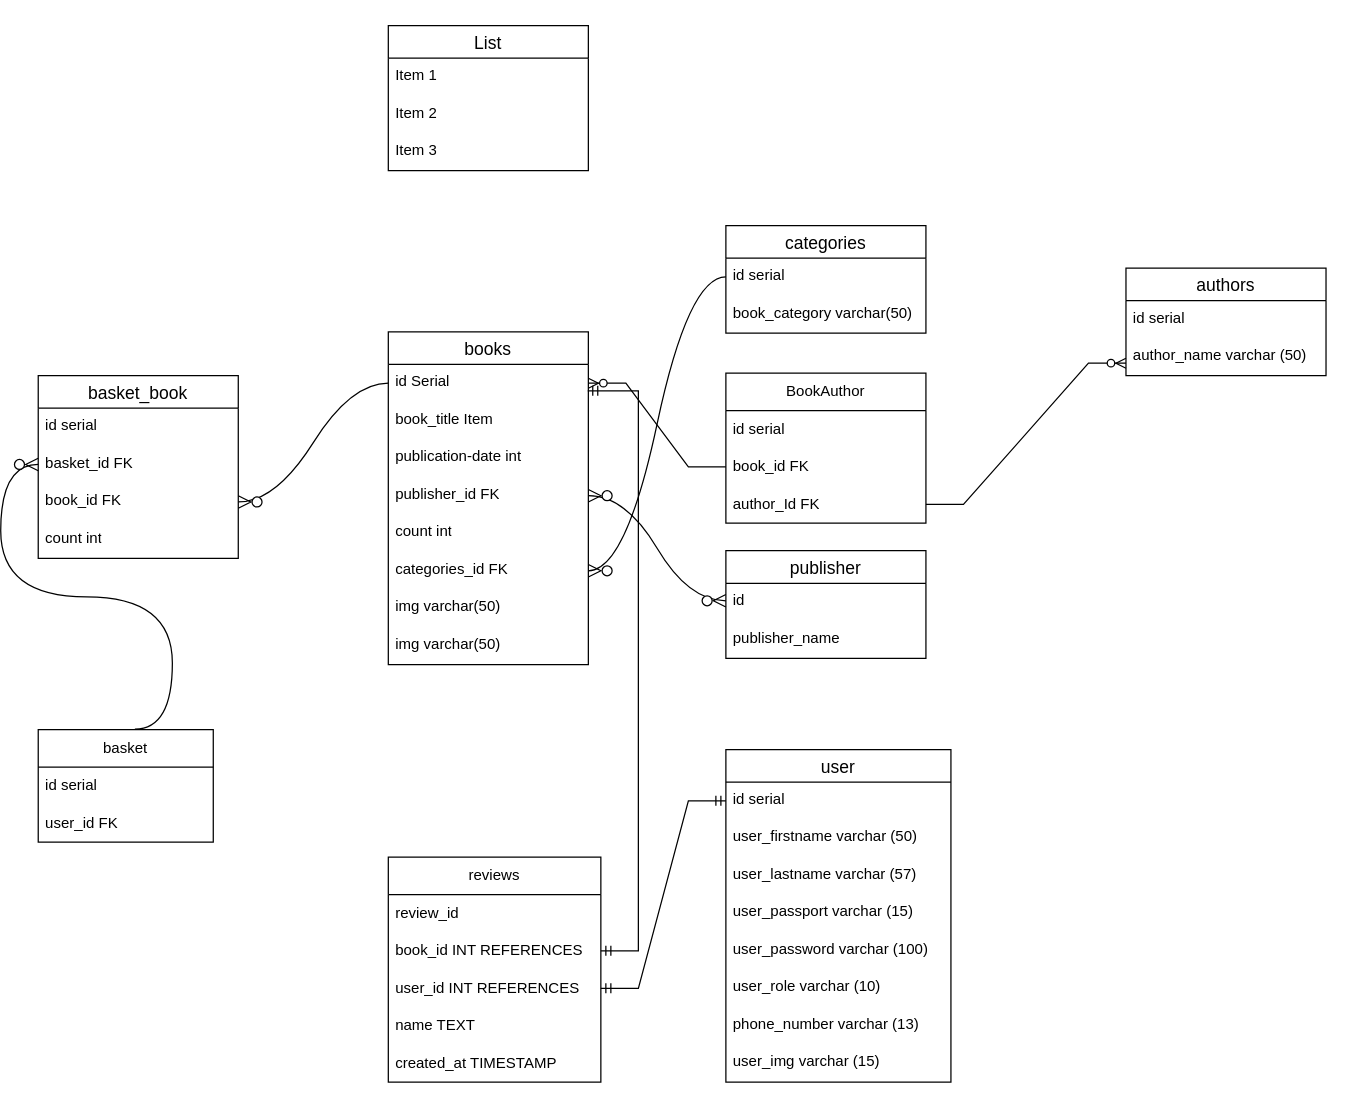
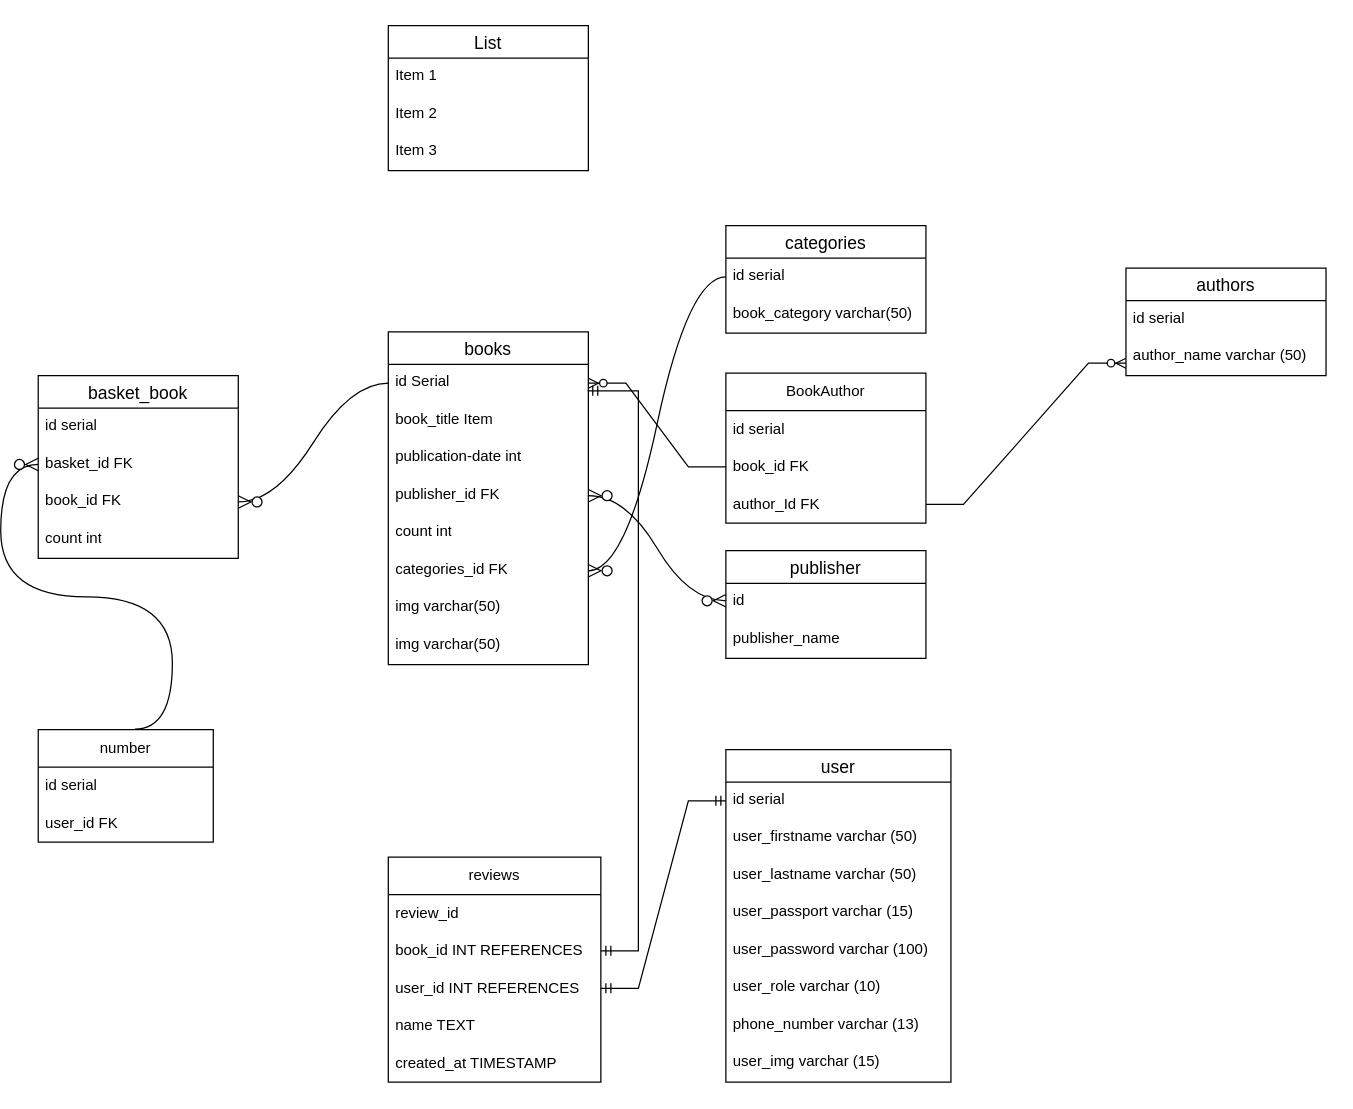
  <mxCell id="0" />
  <mxCell id="1" parent="0" />
  <mxCell id="2" value="books" style="swimlane;fontStyle=0;childLayout=stackLayout;horizontal=1;startSize=26;horizontalStack=0;resizeParent=1;resizeParentMax=0;resizeLast=0;collapsible=1;marginBottom=0;align=center;fontSize=14;" parent="1" vertex="1"><mxGeometry x="300" y="265" width="160" height="266" as="geometry" /></mxCell>
  <mxCell id="3" value="id Serial" style="text;strokeColor=none;fillColor=none;spacingLeft=4;spacingRight=4;overflow=hidden;rotatable=0;points=[[0,0.5],[1,0.5]];portConstraint=eastwest;fontSize=12;whiteSpace=wrap;html=1;" parent="2" vertex="1"><mxGeometry y="26" width="160" height="30" as="geometry" /></mxCell>
  <mxCell id="4" value="book_title Item" style="text;strokeColor=none;fillColor=none;spacingLeft=4;spacingRight=4;overflow=hidden;rotatable=0;points=[[0,0.5],[1,0.5]];portConstraint=eastwest;fontSize=12;whiteSpace=wrap;html=1;" parent="2" vertex="1"><mxGeometry y="56" width="160" height="30" as="geometry" /></mxCell>
  <mxCell id="5" value="publication-date int" style="text;strokeColor=none;fillColor=none;spacingLeft=4;spacingRight=4;overflow=hidden;rotatable=0;points=[[0,0.5],[1,0.5]];portConstraint=eastwest;fontSize=12;whiteSpace=wrap;html=1;" parent="2" vertex="1"><mxGeometry y="86" width="160" height="30" as="geometry" /></mxCell>
  <mxCell id="6" style="edgeStyle=none;curved=1;rounded=0;orthogonalLoop=1;jettySize=auto;html=1;fontSize=12;startSize=8;endSize=8;" parent="2" edge="1"><mxGeometry relative="1" as="geometry"><mxPoint x="160" y="131" as="targetPoint" /><mxPoint x="160" y="131" as="sourcePoint" /></mxGeometry></mxCell>
  <mxCell id="7" value="publisher_id FK" style="text;strokeColor=none;fillColor=none;spacingLeft=4;spacingRight=4;overflow=hidden;rotatable=0;points=[[0,0.5],[1,0.5]];portConstraint=eastwest;fontSize=12;whiteSpace=wrap;html=1;" parent="2" vertex="1"><mxGeometry y="116" width="160" height="30" as="geometry" /></mxCell>
  <mxCell id="8" value="count int" style="text;strokeColor=none;fillColor=none;spacingLeft=4;spacingRight=4;overflow=hidden;rotatable=0;points=[[0,0.5],[1,0.5]];portConstraint=eastwest;fontSize=12;whiteSpace=wrap;html=1;" parent="2" vertex="1"><mxGeometry y="146" width="160" height="30" as="geometry" /></mxCell>
  <mxCell id="9" value="categories_id FK" style="text;strokeColor=none;fillColor=none;spacingLeft=4;spacingRight=4;overflow=hidden;rotatable=0;points=[[0,0.5],[1,0.5]];portConstraint=eastwest;fontSize=12;whiteSpace=wrap;html=1;" parent="2" vertex="1"><mxGeometry y="176" width="160" height="30" as="geometry" /></mxCell>
  <mxCell id="10" value="img varchar(50)" style="text;strokeColor=none;fillColor=none;spacingLeft=4;spacingRight=4;overflow=hidden;rotatable=0;points=[[0,0.5],[1,0.5]];portConstraint=eastwest;fontSize=12;whiteSpace=wrap;html=1;" parent="2" vertex="1"><mxGeometry y="206" width="160" height="30" as="geometry" /></mxCell>
  <mxCell id="11" value="img varchar(50)" style="text;strokeColor=none;fillColor=none;spacingLeft=4;spacingRight=4;overflow=hidden;rotatable=0;points=[[0,0.5],[1,0.5]];portConstraint=eastwest;fontSize=12;whiteSpace=wrap;html=1;" vertex="1" parent="2"><mxGeometry y="236" width="160" height="30" as="geometry" /></mxCell>
  <mxCell id="12" value="categories" style="swimlane;fontStyle=0;childLayout=stackLayout;horizontal=1;startSize=26;horizontalStack=0;resizeParent=1;resizeParentMax=0;resizeLast=0;collapsible=1;marginBottom=0;align=center;fontSize=14;" parent="1" vertex="1"><mxGeometry x="570" y="180" width="160" height="86" as="geometry" /></mxCell>
  <mxCell id="13" value="id serial" style="text;strokeColor=none;fillColor=none;spacingLeft=4;spacingRight=4;overflow=hidden;rotatable=0;points=[[0,0.5],[1,0.5]];portConstraint=eastwest;fontSize=12;whiteSpace=wrap;html=1;" parent="12" vertex="1"><mxGeometry y="26" width="160" height="30" as="geometry" /></mxCell>
  <mxCell id="14" value="book_category varchar(50)" style="text;strokeColor=none;fillColor=none;spacingLeft=4;spacingRight=4;overflow=hidden;rotatable=0;points=[[0,0.5],[1,0.5]];portConstraint=eastwest;fontSize=12;whiteSpace=wrap;html=1;" parent="12" vertex="1"><mxGeometry y="56" width="160" height="30" as="geometry" /></mxCell>
  <mxCell id="15" value="" style="edgeStyle=entityRelationEdgeStyle;fontSize=12;html=1;endArrow=ERzeroToMany;endFill=1;rounded=0;startSize=8;endSize=8;curved=1;exitX=0;exitY=0.5;exitDx=0;exitDy=0;" parent="1" source="13" target="9" edge="1"><mxGeometry width="100" height="100" relative="1" as="geometry"><mxPoint x="890" y="610" as="sourcePoint" /><mxPoint x="990" y="510" as="targetPoint" /></mxGeometry></mxCell>
  <mxCell id="16" value="authors" style="swimlane;fontStyle=0;childLayout=stackLayout;horizontal=1;startSize=26;horizontalStack=0;resizeParent=1;resizeParentMax=0;resizeLast=0;collapsible=1;marginBottom=0;align=center;fontSize=14;" parent="1" vertex="1"><mxGeometry x="890" y="214" width="160" height="86" as="geometry" /></mxCell>
  <mxCell id="17" value="id serial" style="text;strokeColor=none;fillColor=none;spacingLeft=4;spacingRight=4;overflow=hidden;rotatable=0;points=[[0,0.5],[1,0.5]];portConstraint=eastwest;fontSize=12;whiteSpace=wrap;html=1;" parent="16" vertex="1"><mxGeometry y="26" width="160" height="30" as="geometry" /></mxCell>
  <mxCell id="18" value="author_name varchar (50)" style="text;strokeColor=none;fillColor=none;spacingLeft=4;spacingRight=4;overflow=hidden;rotatable=0;points=[[0,0.5],[1,0.5]];portConstraint=eastwest;fontSize=12;whiteSpace=wrap;html=1;" parent="16" vertex="1"><mxGeometry y="56" width="160" height="30" as="geometry" /></mxCell>
  <mxCell id="19" value="publisher" style="swimlane;fontStyle=0;childLayout=stackLayout;horizontal=1;startSize=26;horizontalStack=0;resizeParent=1;resizeParentMax=0;resizeLast=0;collapsible=1;marginBottom=0;align=center;fontSize=14;" parent="1" vertex="1"><mxGeometry x="570" y="440" width="160" height="86" as="geometry" /></mxCell>
  <mxCell id="20" value="id" style="text;strokeColor=none;fillColor=none;spacingLeft=4;spacingRight=4;overflow=hidden;rotatable=0;points=[[0,0.5],[1,0.5]];portConstraint=eastwest;fontSize=12;whiteSpace=wrap;html=1;" parent="19" vertex="1"><mxGeometry y="26" width="160" height="30" as="geometry" /></mxCell>
  <mxCell id="21" value="publisher_name" style="text;strokeColor=none;fillColor=none;spacingLeft=4;spacingRight=4;overflow=hidden;rotatable=0;points=[[0,0.5],[1,0.5]];portConstraint=eastwest;fontSize=12;whiteSpace=wrap;html=1;" parent="19" vertex="1"><mxGeometry y="56" width="160" height="30" as="geometry" /></mxCell>
  <mxCell id="22" value="" style="edgeStyle=entityRelationEdgeStyle;fontSize=12;html=1;endArrow=ERzeroToMany;endFill=1;startArrow=ERzeroToMany;rounded=0;startSize=8;endSize=8;curved=1;entryX=0;entryY=0.5;entryDx=0;entryDy=0;" parent="1" source="7" edge="1"><mxGeometry width="100" height="100" relative="1" as="geometry"><mxPoint x="460" y="579" as="sourcePoint" /><mxPoint x="570" y="480" as="targetPoint" /></mxGeometry></mxCell>
  <mxCell id="23" value="user" style="swimlane;fontStyle=0;childLayout=stackLayout;horizontal=1;startSize=26;horizontalStack=0;resizeParent=1;resizeParentMax=0;resizeLast=0;collapsible=1;marginBottom=0;align=center;fontSize=14;" parent="1" vertex="1"><mxGeometry x="570" y="599" width="180" height="266" as="geometry" /></mxCell>
  <mxCell id="24" value="id serial" style="text;strokeColor=none;fillColor=none;spacingLeft=4;spacingRight=4;overflow=hidden;rotatable=0;points=[[0,0.5],[1,0.5]];portConstraint=eastwest;fontSize=12;whiteSpace=wrap;html=1;" parent="23" vertex="1"><mxGeometry y="26" width="180" height="30" as="geometry" /></mxCell>
  <mxCell id="25" value="user_firstname varchar (50)" style="text;strokeColor=none;fillColor=none;spacingLeft=4;spacingRight=4;overflow=hidden;rotatable=0;points=[[0,0.5],[1,0.5]];portConstraint=eastwest;fontSize=12;whiteSpace=wrap;html=1;" parent="23" vertex="1"><mxGeometry y="56" width="180" height="30" as="geometry" /></mxCell>
- <mxCell id="26" value="user_lastname varchar (57)" style="text;strokeColor=none;fillColor=none;spacingLeft=4;spacingRight=4;overflow=hidden;rotatable=0;points=[[0,0.5],[1,0.5]];portConstraint=eastwest;fontSize=12;whiteSpace=wrap;html=1;" vertex="1" parent="23"><mxGeometry y="86" width="180" height="30" as="geometry" /></mxCell>
+ <mxCell id="26" value="user_lastname varchar (50)" style="text;strokeColor=none;fillColor=none;spacingLeft=4;spacingRight=4;overflow=hidden;rotatable=0;points=[[0,0.5],[1,0.5]];portConstraint=eastwest;fontSize=12;whiteSpace=wrap;html=1;" vertex="1" parent="23"><mxGeometry y="86" width="180" height="30" as="geometry" /></mxCell>
  <mxCell id="27" value="user_passport varchar (15)" style="text;strokeColor=none;fillColor=none;spacingLeft=4;spacingRight=4;overflow=hidden;rotatable=0;points=[[0,0.5],[1,0.5]];portConstraint=eastwest;fontSize=12;whiteSpace=wrap;html=1;" parent="23" vertex="1"><mxGeometry y="116" width="180" height="30" as="geometry" /></mxCell>
  <mxCell id="28" value="user_password varchar (100)" style="text;strokeColor=none;fillColor=none;spacingLeft=4;spacingRight=4;overflow=hidden;rotatable=0;points=[[0,0.5],[1,0.5]];portConstraint=eastwest;fontSize=12;whiteSpace=wrap;html=1;" vertex="1" parent="23"><mxGeometry y="146" width="180" height="30" as="geometry" /></mxCell>
  <mxCell id="29" value="user_role varchar (10)" style="text;strokeColor=none;fillColor=none;spacingLeft=4;spacingRight=4;overflow=hidden;rotatable=0;points=[[0,0.5],[1,0.5]];portConstraint=eastwest;fontSize=12;whiteSpace=wrap;html=1;" vertex="1" parent="23"><mxGeometry y="176" width="180" height="30" as="geometry" /></mxCell>
  <mxCell id="30" value="phone_number varchar (13)" style="text;strokeColor=none;fillColor=none;spacingLeft=4;spacingRight=4;overflow=hidden;rotatable=0;points=[[0,0.5],[1,0.5]];portConstraint=eastwest;fontSize=12;whiteSpace=wrap;html=1;" parent="23" vertex="1"><mxGeometry y="206" width="180" height="30" as="geometry" /></mxCell>
  <mxCell id="31" value="user_img varchar (15)" style="text;strokeColor=none;fillColor=none;spacingLeft=4;spacingRight=4;overflow=hidden;rotatable=0;points=[[0,0.5],[1,0.5]];portConstraint=eastwest;fontSize=12;whiteSpace=wrap;html=1;" vertex="1" parent="23"><mxGeometry y="236" width="180" height="30" as="geometry" /></mxCell>
- <mxCell id="32" value="basket" style="swimlane;fontStyle=0;childLayout=stackLayout;horizontal=1;startSize=30;horizontalStack=0;resizeParent=1;resizeParentMax=0;resizeLast=0;collapsible=1;marginBottom=0;whiteSpace=wrap;html=1;" parent="1" vertex="1"><mxGeometry x="20" y="583" width="140" height="90" as="geometry" /></mxCell>
+ <mxCell id="32" value="number" style="swimlane;fontStyle=0;childLayout=stackLayout;horizontal=1;startSize=30;horizontalStack=0;resizeParent=1;resizeParentMax=0;resizeLast=0;collapsible=1;marginBottom=0;whiteSpace=wrap;html=1;" parent="1" vertex="1"><mxGeometry x="20" y="583" width="140" height="90" as="geometry" /></mxCell>
  <mxCell id="33" value="id serial" style="text;strokeColor=none;fillColor=none;align=left;verticalAlign=middle;spacingLeft=4;spacingRight=4;overflow=hidden;points=[[0,0.5],[1,0.5]];portConstraint=eastwest;rotatable=0;whiteSpace=wrap;html=1;" parent="32" vertex="1"><mxGeometry y="30" width="140" height="30" as="geometry" /></mxCell>
  <mxCell id="34" value="user_id FK" style="text;strokeColor=none;fillColor=none;align=left;verticalAlign=middle;spacingLeft=4;spacingRight=4;overflow=hidden;points=[[0,0.5],[1,0.5]];portConstraint=eastwest;rotatable=0;whiteSpace=wrap;html=1;" parent="32" vertex="1"><mxGeometry y="60" width="140" height="30" as="geometry" /></mxCell>
  <mxCell id="35" value="basket_book" style="swimlane;fontStyle=0;childLayout=stackLayout;horizontal=1;startSize=26;horizontalStack=0;resizeParent=1;resizeParentMax=0;resizeLast=0;collapsible=1;marginBottom=0;align=center;fontSize=14;" parent="1" vertex="1"><mxGeometry x="20" y="300" width="160" height="146" as="geometry" /></mxCell>
  <mxCell id="36" value="id serial" style="text;strokeColor=none;fillColor=none;spacingLeft=4;spacingRight=4;overflow=hidden;rotatable=0;points=[[0,0.5],[1,0.5]];portConstraint=eastwest;fontSize=12;whiteSpace=wrap;html=1;" parent="35" vertex="1"><mxGeometry y="26" width="160" height="30" as="geometry" /></mxCell>
  <mxCell id="37" value="basket_id FK" style="text;strokeColor=none;fillColor=none;spacingLeft=4;spacingRight=4;overflow=hidden;rotatable=0;points=[[0,0.5],[1,0.5]];portConstraint=eastwest;fontSize=12;whiteSpace=wrap;html=1;" parent="35" vertex="1"><mxGeometry y="56" width="160" height="30" as="geometry" /></mxCell>
  <mxCell id="38" value="book_id FK" style="text;strokeColor=none;fillColor=none;spacingLeft=4;spacingRight=4;overflow=hidden;rotatable=0;points=[[0,0.5],[1,0.5]];portConstraint=eastwest;fontSize=12;whiteSpace=wrap;html=1;" parent="35" vertex="1"><mxGeometry y="86" width="160" height="30" as="geometry" /></mxCell>
  <mxCell id="39" value="count int" style="text;strokeColor=none;fillColor=none;spacingLeft=4;spacingRight=4;overflow=hidden;rotatable=0;points=[[0,0.5],[1,0.5]];portConstraint=eastwest;fontSize=12;whiteSpace=wrap;html=1;" parent="35" vertex="1"><mxGeometry y="116" width="160" height="30" as="geometry" /></mxCell>
  <mxCell id="40" value="" style="edgeStyle=entityRelationEdgeStyle;fontSize=12;html=1;endArrow=ERzeroToMany;endFill=1;rounded=0;startSize=8;endSize=8;curved=1;exitX=0.552;exitY=-0.004;exitDx=0;exitDy=0;exitPerimeter=0;" parent="1" source="32" edge="1"><mxGeometry width="100" height="100" relative="1" as="geometry"><mxPoint x="0" y="658" as="sourcePoint" /><mxPoint x="20" y="371" as="targetPoint" /><Array as="points"><mxPoint x="135" y="610" /></Array></mxGeometry></mxCell>
  <mxCell id="41" value="" style="edgeStyle=entityRelationEdgeStyle;fontSize=12;html=1;endArrow=ERzeroToMany;endFill=1;rounded=0;startSize=8;endSize=8;curved=1;entryX=1;entryY=0.5;entryDx=0;entryDy=0;" parent="1" source="3" target="38" edge="1"><mxGeometry width="100" height="100" relative="1" as="geometry"><mxPoint x="210" y="920" as="sourcePoint" /><mxPoint x="310" y="820" as="targetPoint" /></mxGeometry></mxCell>
  <mxCell id="42" value="BookAuthor" style="swimlane;fontStyle=0;childLayout=stackLayout;horizontal=1;startSize=30;horizontalStack=0;resizeParent=1;resizeParentMax=0;resizeLast=0;collapsible=1;marginBottom=0;whiteSpace=wrap;html=1;" parent="1" vertex="1"><mxGeometry x="570" y="298" width="160" height="120" as="geometry" /></mxCell>
  <mxCell id="43" value="id serial" style="text;strokeColor=none;fillColor=none;align=left;verticalAlign=middle;spacingLeft=4;spacingRight=4;overflow=hidden;points=[[0,0.5],[1,0.5]];portConstraint=eastwest;rotatable=0;whiteSpace=wrap;html=1;" parent="42" vertex="1"><mxGeometry y="30" width="160" height="30" as="geometry" /></mxCell>
  <mxCell id="44" value="book_id FK" style="text;strokeColor=none;fillColor=none;align=left;verticalAlign=middle;spacingLeft=4;spacingRight=4;overflow=hidden;points=[[0,0.5],[1,0.5]];portConstraint=eastwest;rotatable=0;whiteSpace=wrap;html=1;" parent="42" vertex="1"><mxGeometry y="60" width="160" height="30" as="geometry" /></mxCell>
  <mxCell id="45" value="author_Id FK" style="text;strokeColor=none;fillColor=none;align=left;verticalAlign=middle;spacingLeft=4;spacingRight=4;overflow=hidden;points=[[0,0.5],[1,0.5]];portConstraint=eastwest;rotatable=0;whiteSpace=wrap;html=1;" parent="42" vertex="1"><mxGeometry y="90" width="160" height="30" as="geometry" /></mxCell>
  <mxCell id="46" value="" style="edgeStyle=entityRelationEdgeStyle;fontSize=12;html=1;endArrow=ERzeroToMany;endFill=1;rounded=0;entryX=1;entryY=0.5;entryDx=0;entryDy=0;" parent="1" source="44" target="3" edge="1"><mxGeometry width="100" height="100" relative="1" as="geometry"><mxPoint x="460" y="380" as="sourcePoint" /><mxPoint x="560" y="280" as="targetPoint" /></mxGeometry></mxCell>
  <mxCell id="47" value="" style="edgeStyle=entityRelationEdgeStyle;fontSize=12;html=1;endArrow=ERzeroToMany;endFill=1;rounded=0;exitX=1;exitY=0.5;exitDx=0;exitDy=0;" parent="1" source="45" edge="1"><mxGeometry width="100" height="100" relative="1" as="geometry"><mxPoint x="790" y="390" as="sourcePoint" /><mxPoint x="890" y="290" as="targetPoint" /></mxGeometry></mxCell>
  <mxCell id="48" value="reviews" style="swimlane;fontStyle=0;childLayout=stackLayout;horizontal=1;startSize=30;horizontalStack=0;resizeParent=1;resizeParentMax=0;resizeLast=0;collapsible=1;marginBottom=0;whiteSpace=wrap;html=1;" vertex="1" parent="1"><mxGeometry x="300" y="685" width="170" height="180" as="geometry" /></mxCell>
  <mxCell id="49" value="review_id" style="text;strokeColor=none;fillColor=none;align=left;verticalAlign=middle;spacingLeft=4;spacingRight=4;overflow=hidden;points=[[0,0.5],[1,0.5]];portConstraint=eastwest;rotatable=0;whiteSpace=wrap;html=1;" vertex="1" parent="48"><mxGeometry y="30" width="170" height="30" as="geometry" /></mxCell>
  <mxCell id="50" value="book_id&amp;nbsp;&lt;span style=&quot;font-size: var(--cib-type-body1-font-size); font-weight: var(--cib-type-body1-font-weight); color: var(--cib-color-syntax-red); font-variation-settings: var(--cib-type-subtitle1-font-variation-settings);&quot; class=&quot;hljs-type&quot;&gt;INT&lt;/span&gt;&lt;span style=&quot;font-size: var(--cib-type-body1-font-size); font-weight: var(--cib-type-body1-font-weight); color: rgb(255, 255, 255);&quot;&gt; &lt;/span&gt;&lt;span style=&quot;font-size: var(--cib-type-body1-font-size); font-weight: var(--cib-type-body1-font-weight); color: var(--cib-color-syntax-red); font-variation-settings: var(--cib-type-subtitle1-font-variation-settings);&quot; class=&quot;hljs-keyword&quot;&gt;REFERENCES&lt;/span&gt;" style="text;strokeColor=none;fillColor=none;align=left;verticalAlign=middle;spacingLeft=4;spacingRight=4;overflow=hidden;points=[[0,0.5],[1,0.5]];portConstraint=eastwest;rotatable=0;whiteSpace=wrap;html=1;" vertex="1" parent="48"><mxGeometry y="60" width="170" height="30" as="geometry" /></mxCell>
  <mxCell id="51" value="user_id&amp;nbsp;&lt;span style=&quot;font-size: var(--cib-type-body1-font-size); font-weight: var(--cib-type-body1-font-weight); color: var(--cib-color-syntax-red); font-variation-settings: var(--cib-type-subtitle1-font-variation-settings);&quot; class=&quot;hljs-type&quot;&gt;INT&lt;/span&gt;&lt;span style=&quot;font-size: var(--cib-type-body1-font-size); font-weight: var(--cib-type-body1-font-weight); color: rgb(255, 255, 255);&quot;&gt; &lt;/span&gt;&lt;span style=&quot;font-size: var(--cib-type-body1-font-size); font-weight: var(--cib-type-body1-font-weight); color: var(--cib-color-syntax-red); font-variation-settings: var(--cib-type-subtitle1-font-variation-settings);&quot; class=&quot;hljs-keyword&quot;&gt;REFERENCES&lt;/span&gt;" style="text;strokeColor=none;fillColor=none;align=left;verticalAlign=middle;spacingLeft=4;spacingRight=4;overflow=hidden;points=[[0,0.5],[1,0.5]];portConstraint=eastwest;rotatable=0;whiteSpace=wrap;html=1;" vertex="1" parent="48"><mxGeometry y="90" width="170" height="30" as="geometry" /></mxCell>
  <mxCell id="52" value="name TEXT" style="text;strokeColor=none;fillColor=none;align=left;verticalAlign=middle;spacingLeft=4;spacingRight=4;overflow=hidden;points=[[0,0.5],[1,0.5]];portConstraint=eastwest;rotatable=0;whiteSpace=wrap;html=1;" vertex="1" parent="48"><mxGeometry y="120" width="170" height="30" as="geometry" /></mxCell>
  <mxCell id="53" value="created_at TIMESTAMP" style="text;strokeColor=none;fillColor=none;align=left;verticalAlign=middle;spacingLeft=4;spacingRight=4;overflow=hidden;points=[[0,0.5],[1,0.5]];portConstraint=eastwest;rotatable=0;whiteSpace=wrap;html=1;" vertex="1" parent="48"><mxGeometry y="150" width="170" height="30" as="geometry" /></mxCell>
  <mxCell id="54" value="" style="edgeStyle=entityRelationEdgeStyle;fontSize=12;html=1;endArrow=ERmandOne;startArrow=ERmandOne;rounded=0;entryX=0.997;entryY=0.704;entryDx=0;entryDy=0;entryPerimeter=0;" edge="1" parent="1" source="50" target="3"><mxGeometry width="100" height="100" relative="1" as="geometry"><mxPoint x="410" y="650" as="sourcePoint" /><mxPoint x="470" y="318" as="targetPoint" /></mxGeometry></mxCell>
  <mxCell id="55" value="" style="edgeStyle=entityRelationEdgeStyle;fontSize=12;html=1;endArrow=ERmandOne;startArrow=ERmandOne;rounded=0;" edge="1" parent="1" source="51" target="24"><mxGeometry width="100" height="100" relative="1" as="geometry"><mxPoint x="410" y="650" as="sourcePoint" /><mxPoint x="510" y="550" as="targetPoint" /><Array as="points"><mxPoint x="540" y="830" /><mxPoint x="550" y="770" /><mxPoint x="550" y="790" /><mxPoint x="540" y="730" /><mxPoint x="490" y="750" /><mxPoint x="510" y="790" /></Array></mxGeometry></mxCell>
  <mxCell id="56" value="List" style="swimlane;fontStyle=0;childLayout=stackLayout;horizontal=1;startSize=26;horizontalStack=0;resizeParent=1;resizeParentMax=0;resizeLast=0;collapsible=1;marginBottom=0;align=center;fontSize=14;" vertex="1" parent="1"><mxGeometry x="300" y="20" width="160" height="116" as="geometry" /></mxCell>
  <mxCell id="57" value="Item 1" style="text;strokeColor=none;fillColor=none;spacingLeft=4;spacingRight=4;overflow=hidden;rotatable=0;points=[[0,0.5],[1,0.5]];portConstraint=eastwest;fontSize=12;whiteSpace=wrap;html=1;" vertex="1" parent="56"><mxGeometry y="26" width="160" height="30" as="geometry" /></mxCell>
  <mxCell id="58" value="Item 2" style="text;strokeColor=none;fillColor=none;spacingLeft=4;spacingRight=4;overflow=hidden;rotatable=0;points=[[0,0.5],[1,0.5]];portConstraint=eastwest;fontSize=12;whiteSpace=wrap;html=1;" vertex="1" parent="56"><mxGeometry y="56" width="160" height="30" as="geometry" /></mxCell>
  <mxCell id="59" value="Item 3" style="text;strokeColor=none;fillColor=none;spacingLeft=4;spacingRight=4;overflow=hidden;rotatable=0;points=[[0,0.5],[1,0.5]];portConstraint=eastwest;fontSize=12;whiteSpace=wrap;html=1;" vertex="1" parent="56"><mxGeometry y="86" width="160" height="30" as="geometry" /></mxCell>
